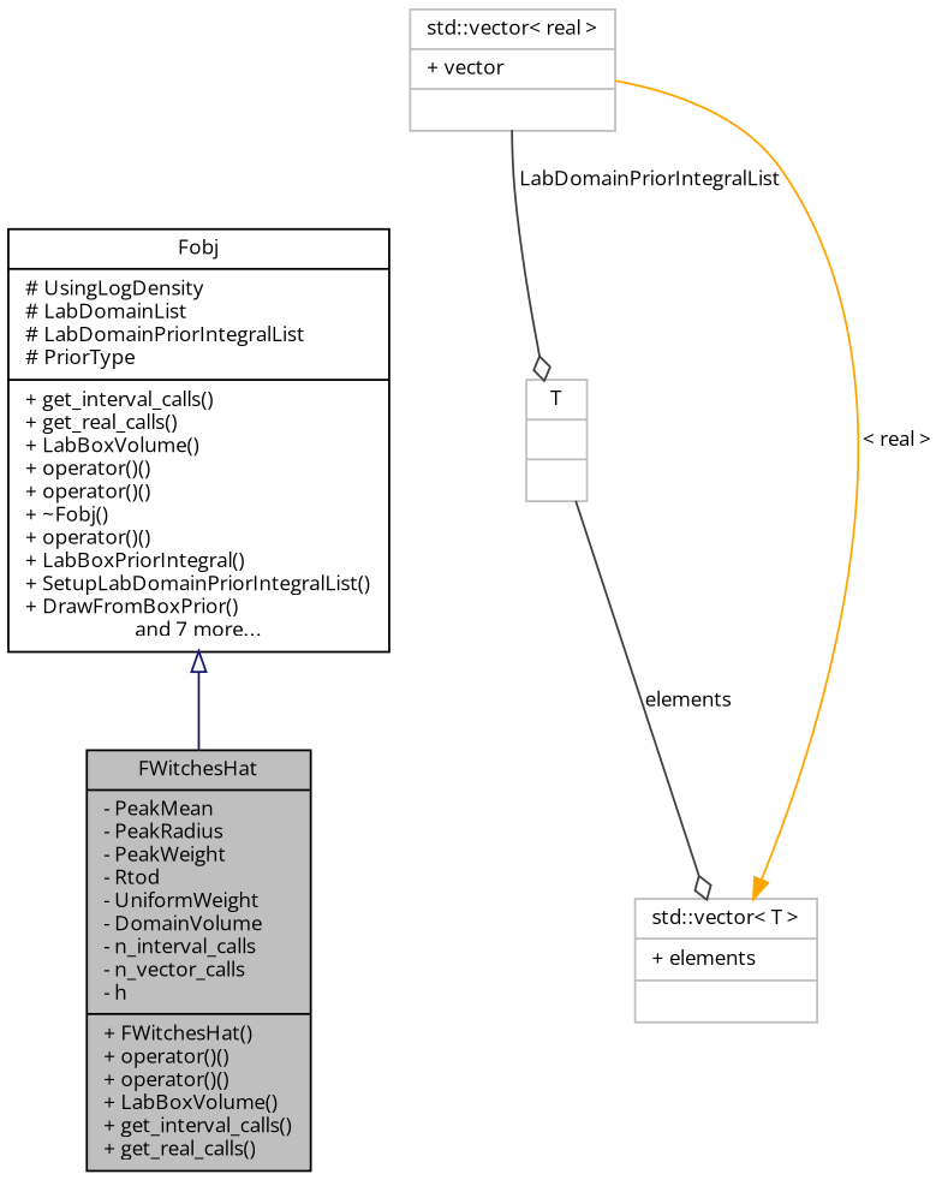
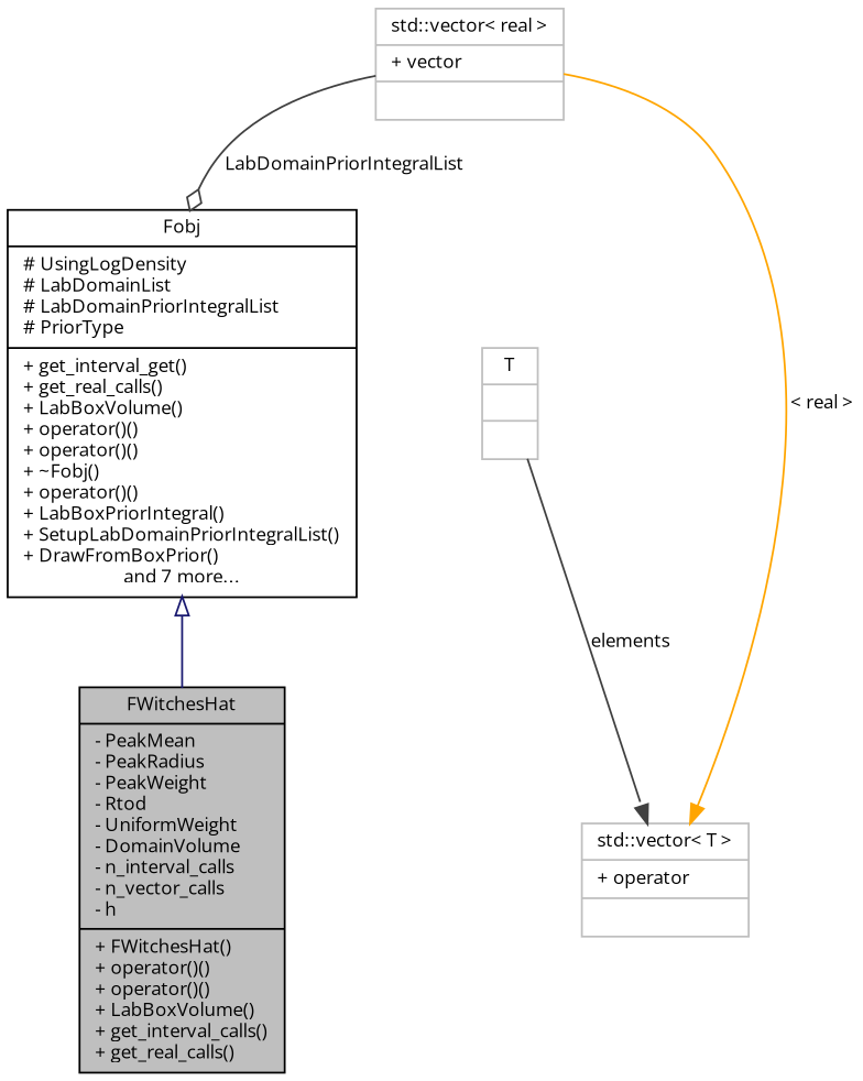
  digraph {
    fontname="Open Sans"
    node [color=grey75 fillcolor=white fontname="Open Sans" fontsize=10 shape=record style=filled]
    edge [color=grey25 fontname="Open Sans" fontsize=10 labelfontname=FreeSans labelfontsize=10 style=solid]
    n1 [color=black fillcolor=grey75 fontcolor=black height=0.2 label="{FWitchesHat\n|- PeakMean\l- PeakRadius\l- PeakWeight\l- Rtod\l- UniformWeight\l- DomainVolume\l- n_interval_calls\l- n_vector_calls\l- h\l|+ FWitchesHat()\l+ operator()()\l+ operator()()\l+ LabBoxVolume()\l+ get_interval_calls()\l+ get_real_calls()\l}" width=0.4]
-   n2 [color=black height=0.2 label="{Fobj\n|# UsingLogDensity\l# LabDomainList\l# LabDomainPriorIntegralList\l# PriorType\l|+ get_interval_calls()\l+ get_real_calls()\l+ LabBoxVolume()\l+ operator()()\l+ operator()()\l+ ~Fobj()\l+ operator()()\l+ LabBoxPriorIntegral()\l+ SetupLabDomainPriorIntegralList()\l+ DrawFromBoxPrior()\land 7 more...}" width=0.4]
+   n2 [color=black height=0.2 label="{Fobj\n|# UsingLogDensity\l# LabDomainList\l# LabDomainPriorIntegralList\l# PriorType\l|+ get_interval_get()\l+ get_real_calls()\l+ LabBoxVolume()\l+ operator()()\l+ operator()()\l+ ~Fobj()\l+ operator()()\l+ LabBoxPriorIntegral()\l+ SetupLabDomainPriorIntegralList()\l+ DrawFromBoxPrior()\land 7 more...}" width=0.4]
    n3 [height=0.2 label="{std::vector\< real \>\n|+ vector\l|}" width=0.4]
-   n4 [height=0.2 label="{std::vector\< T \>\n|+ elements\l|}" width=0.4]
+   n4 [height=0.2 label="{std::vector\< T \>\n|+ operator\l|}" width=0.4]
    n5 [height=0.2 label="{T\n||}" width=0.4]
    n2 -> n1 [arrowtail=onormal color=midnightblue dir=back]
-   n3 -> n5 [arrowhead=odiamond label=" LabDomainPriorIntegralList"]
+   n3 -> n2 [arrowhead=odiamond label=" LabDomainPriorIntegralList"]
    n4 -> n3 [color=orange dir=back label=" \< real \>"]
-   n5 -> n4 [arrowhead=odiamond label=" elements"]
+   n5 -> n4 [arrowhead=normal label=" elements"]
  }
